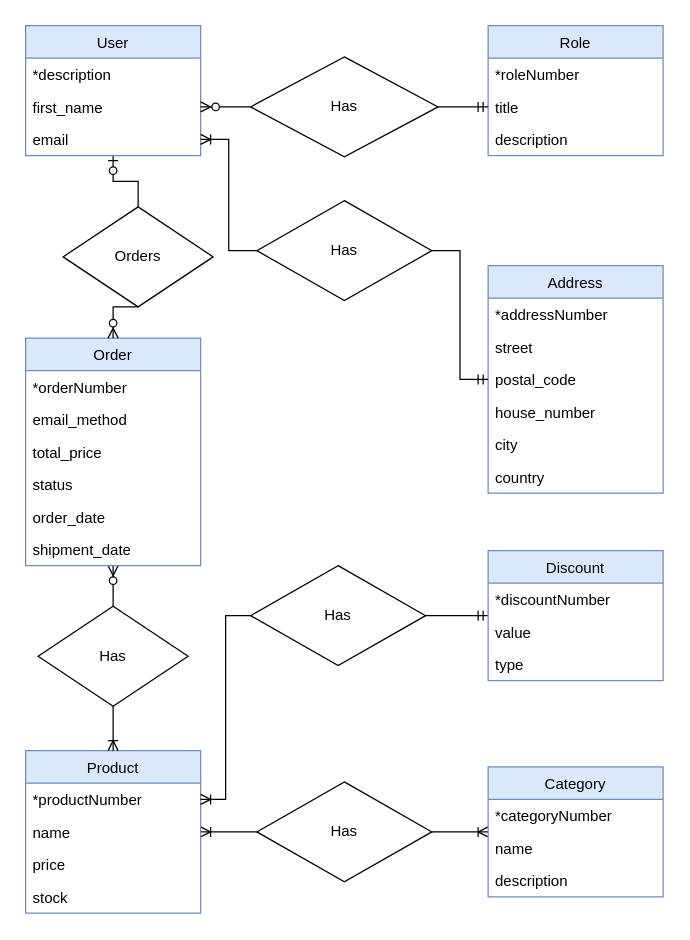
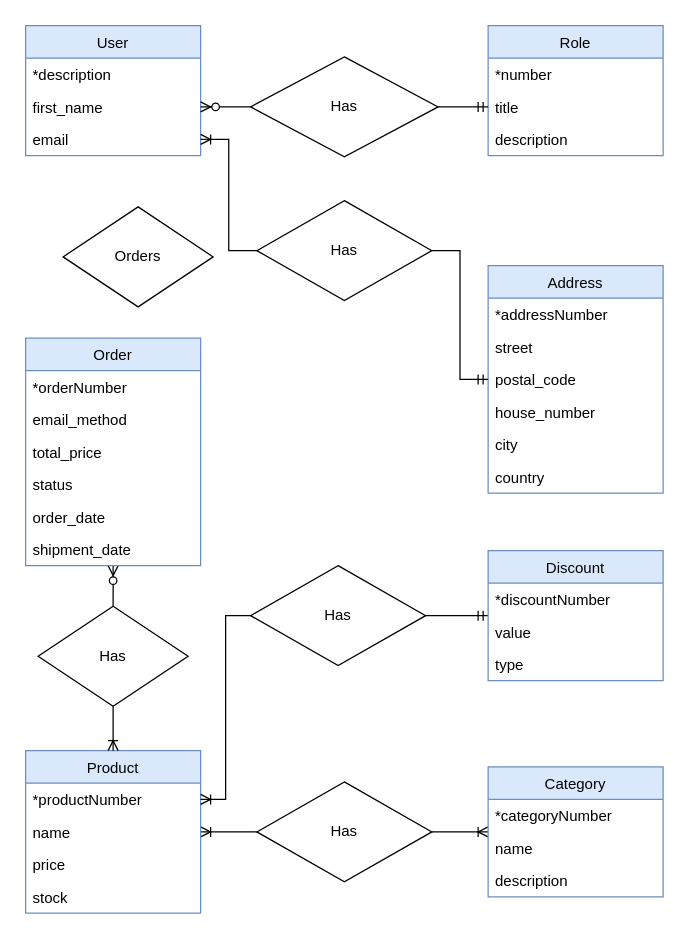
  <mxCell id="0" />
  <mxCell id="1" parent="0" />
- <mxCell id="2" style="edgeStyle=orthogonalEdgeStyle;rounded=0;orthogonalLoop=1;jettySize=auto;html=1;exitX=0.5;exitY=1;exitDx=0;exitDy=0;entryX=0.5;entryY=0;entryDx=0;entryDy=0;startArrow=ERzeroToOne;startFill=1;endArrow=none;endFill=0;" edge="1" parent="1" source="3" target="23"><mxGeometry relative="1" as="geometry" /></mxCell>
  <mxCell id="3" value="User" style="swimlane;fontStyle=0;childLayout=stackLayout;horizontal=1;startSize=26;fillColor=#dae8fc;horizontalStack=0;resizeParent=1;resizeParentMax=0;resizeLast=0;collapsible=1;marginBottom=0;strokeColor=#6c8ebf;" vertex="1" parent="1"><mxGeometry x="20" y="20" width="140" height="104" as="geometry" /></mxCell>
  <mxCell id="4" value="*description" style="text;strokeColor=none;fillColor=none;align=left;verticalAlign=top;spacingLeft=4;spacingRight=4;overflow=hidden;rotatable=0;points=[[0,0.5],[1,0.5]];portConstraint=eastwest;" vertex="1" parent="3"><mxGeometry y="26" width="140" height="26" as="geometry" /></mxCell>
  <mxCell id="5" value="first_name" style="text;strokeColor=none;fillColor=none;align=left;verticalAlign=top;spacingLeft=4;spacingRight=4;overflow=hidden;rotatable=0;points=[[0,0.5],[1,0.5]];portConstraint=eastwest;" vertex="1" parent="3"><mxGeometry y="52" width="140" height="26" as="geometry" /></mxCell>
  <mxCell id="6" value="email" style="text;strokeColor=none;fillColor=none;align=left;verticalAlign=top;spacingLeft=4;spacingRight=4;overflow=hidden;rotatable=0;points=[[0,0.5],[1,0.5]];portConstraint=eastwest;" vertex="1" parent="3"><mxGeometry y="78" width="140" height="26" as="geometry" /></mxCell>
  <mxCell id="7" value="Role" style="swimlane;fontStyle=0;childLayout=stackLayout;horizontal=1;startSize=26;fillColor=#dae8fc;horizontalStack=0;resizeParent=1;resizeParentMax=0;resizeLast=0;collapsible=1;marginBottom=0;strokeColor=#6c8ebf;" vertex="1" parent="1"><mxGeometry x="390" y="20" width="140" height="104" as="geometry" /></mxCell>
- <mxCell id="8" value="*roleNumber" style="text;strokeColor=none;fillColor=none;align=left;verticalAlign=top;spacingLeft=4;spacingRight=4;overflow=hidden;rotatable=0;points=[[0,0.5],[1,0.5]];portConstraint=eastwest;" vertex="1" parent="7"><mxGeometry y="26" width="140" height="26" as="geometry" /></mxCell>
+ <mxCell id="8" value="*number" style="text;strokeColor=none;fillColor=none;align=left;verticalAlign=top;spacingLeft=4;spacingRight=4;overflow=hidden;rotatable=0;points=[[0,0.5],[1,0.5]];portConstraint=eastwest;" vertex="1" parent="7"><mxGeometry y="26" width="140" height="26" as="geometry" /></mxCell>
  <mxCell id="9" value="title" style="text;strokeColor=none;fillColor=none;align=left;verticalAlign=top;spacingLeft=4;spacingRight=4;overflow=hidden;rotatable=0;points=[[0,0.5],[1,0.5]];portConstraint=eastwest;" vertex="1" parent="7"><mxGeometry y="52" width="140" height="26" as="geometry" /></mxCell>
  <mxCell id="10" value="description" style="text;strokeColor=none;fillColor=none;align=left;verticalAlign=top;spacingLeft=4;spacingRight=4;overflow=hidden;rotatable=0;points=[[0,0.5],[1,0.5]];portConstraint=eastwest;" vertex="1" parent="7"><mxGeometry y="78" width="140" height="26" as="geometry" /></mxCell>
  <mxCell id="11" style="edgeStyle=orthogonalEdgeStyle;rounded=0;orthogonalLoop=1;jettySize=auto;html=1;exitX=1;exitY=0.5;exitDx=0;exitDy=0;entryX=0;entryY=0.5;entryDx=0;entryDy=0;startArrow=none;startFill=0;endArrow=ERmandOne;endFill=0;" edge="1" parent="1" source="12" target="9"><mxGeometry relative="1" as="geometry" /></mxCell>
  <mxCell id="12" value="Has" style="rhombus;whiteSpace=wrap;html=1;" vertex="1" parent="1"><mxGeometry x="200" y="45" width="150" height="80" as="geometry" /></mxCell>
  <mxCell id="13" style="edgeStyle=orthogonalEdgeStyle;rounded=0;orthogonalLoop=1;jettySize=auto;html=1;exitX=1;exitY=0.5;exitDx=0;exitDy=0;entryX=0;entryY=0.5;entryDx=0;entryDy=0;startArrow=ERzeroToMany;startFill=1;endArrow=none;endFill=0;" edge="1" parent="1" source="5" target="12"><mxGeometry relative="1" as="geometry"><mxPoint x="160" y="85" as="sourcePoint" /><mxPoint x="390" y="85" as="targetPoint" /></mxGeometry></mxCell>
  <mxCell id="14" style="edgeStyle=orthogonalEdgeStyle;rounded=0;orthogonalLoop=1;jettySize=auto;html=1;entryX=0.5;entryY=0;entryDx=0;entryDy=0;startArrow=ERzeroToMany;startFill=1;endArrow=none;endFill=0;" edge="1" parent="1" source="15" target="41"><mxGeometry relative="1" as="geometry" /></mxCell>
  <mxCell id="15" value="Order" style="swimlane;fontStyle=0;childLayout=stackLayout;horizontal=1;startSize=26;fillColor=#dae8fc;horizontalStack=0;resizeParent=1;resizeParentMax=0;resizeLast=0;collapsible=1;marginBottom=0;strokeColor=#6c8ebf;" vertex="1" parent="1"><mxGeometry x="20" y="270" width="140" height="182" as="geometry" /></mxCell>
  <mxCell id="16" value="*orderNumber" style="text;strokeColor=none;fillColor=none;align=left;verticalAlign=top;spacingLeft=4;spacingRight=4;overflow=hidden;rotatable=0;points=[[0,0.5],[1,0.5]];portConstraint=eastwest;" vertex="1" parent="15"><mxGeometry y="26" width="140" height="26" as="geometry" /></mxCell>
  <mxCell id="17" value="email_method" style="text;strokeColor=none;fillColor=none;align=left;verticalAlign=top;spacingLeft=4;spacingRight=4;overflow=hidden;rotatable=0;points=[[0,0.5],[1,0.5]];portConstraint=eastwest;" vertex="1" parent="15"><mxGeometry y="52" width="140" height="26" as="geometry" /></mxCell>
  <mxCell id="18" value="total_price" style="text;strokeColor=none;fillColor=none;align=left;verticalAlign=top;spacingLeft=4;spacingRight=4;overflow=hidden;rotatable=0;points=[[0,0.5],[1,0.5]];portConstraint=eastwest;" vertex="1" parent="15"><mxGeometry y="78" width="140" height="26" as="geometry" /></mxCell>
  <mxCell id="19" value="status" style="text;strokeColor=none;fillColor=none;align=left;verticalAlign=top;spacingLeft=4;spacingRight=4;overflow=hidden;rotatable=0;points=[[0,0.5],[1,0.5]];portConstraint=eastwest;" vertex="1" parent="15"><mxGeometry y="104" width="140" height="26" as="geometry" /></mxCell>
  <mxCell id="20" value="order_date" style="text;strokeColor=none;fillColor=none;align=left;verticalAlign=top;spacingLeft=4;spacingRight=4;overflow=hidden;rotatable=0;points=[[0,0.5],[1,0.5]];portConstraint=eastwest;" vertex="1" parent="15"><mxGeometry y="130" width="140" height="26" as="geometry" /></mxCell>
  <mxCell id="21" value="shipment_date" style="text;strokeColor=none;fillColor=none;align=left;verticalAlign=top;spacingLeft=4;spacingRight=4;overflow=hidden;rotatable=0;points=[[0,0.5],[1,0.5]];portConstraint=eastwest;" vertex="1" parent="15"><mxGeometry y="156" width="140" height="26" as="geometry" /></mxCell>
- <mxCell id="22" style="edgeStyle=orthogonalEdgeStyle;rounded=0;orthogonalLoop=1;jettySize=auto;html=1;exitX=0.5;exitY=1;exitDx=0;exitDy=0;entryX=0.5;entryY=0;entryDx=0;entryDy=0;startArrow=none;startFill=0;endArrow=ERzeroToMany;endFill=1;" edge="1" parent="1" source="23" target="15"><mxGeometry relative="1" as="geometry" /></mxCell>
  <mxCell id="23" value="Orders" style="rhombus;whiteSpace=wrap;html=1;" vertex="1" parent="1"><mxGeometry x="50" y="165" width="120" height="80" as="geometry" /></mxCell>
  <mxCell id="24" value="Address" style="swimlane;fontStyle=0;childLayout=stackLayout;horizontal=1;startSize=26;fillColor=#dae8fc;horizontalStack=0;resizeParent=1;resizeParentMax=0;resizeLast=0;collapsible=1;marginBottom=0;strokeColor=#6c8ebf;" vertex="1" parent="1"><mxGeometry x="390" y="212" width="140" height="182" as="geometry" /></mxCell>
  <mxCell id="25" value="*addressNumber" style="text;strokeColor=none;fillColor=none;align=left;verticalAlign=top;spacingLeft=4;spacingRight=4;overflow=hidden;rotatable=0;points=[[0,0.5],[1,0.5]];portConstraint=eastwest;" vertex="1" parent="24"><mxGeometry y="26" width="140" height="26" as="geometry" /></mxCell>
  <mxCell id="26" value="street" style="text;strokeColor=none;fillColor=none;align=left;verticalAlign=top;spacingLeft=4;spacingRight=4;overflow=hidden;rotatable=0;points=[[0,0.5],[1,0.5]];portConstraint=eastwest;" vertex="1" parent="24"><mxGeometry y="52" width="140" height="26" as="geometry" /></mxCell>
  <mxCell id="27" value="postal_code" style="text;strokeColor=none;fillColor=none;align=left;verticalAlign=top;spacingLeft=4;spacingRight=4;overflow=hidden;rotatable=0;points=[[0,0.5],[1,0.5]];portConstraint=eastwest;" vertex="1" parent="24"><mxGeometry y="78" width="140" height="26" as="geometry" /></mxCell>
  <mxCell id="28" value="house_number" style="text;strokeColor=none;fillColor=none;align=left;verticalAlign=top;spacingLeft=4;spacingRight=4;overflow=hidden;rotatable=0;points=[[0,0.5],[1,0.5]];portConstraint=eastwest;" vertex="1" parent="24"><mxGeometry y="104" width="140" height="26" as="geometry" /></mxCell>
  <mxCell id="29" value="city" style="text;strokeColor=none;fillColor=none;align=left;verticalAlign=top;spacingLeft=4;spacingRight=4;overflow=hidden;rotatable=0;points=[[0,0.5],[1,0.5]];portConstraint=eastwest;" vertex="1" parent="24"><mxGeometry y="130" width="140" height="26" as="geometry" /></mxCell>
  <mxCell id="30" value="country" style="text;strokeColor=none;fillColor=none;align=left;verticalAlign=top;spacingLeft=4;spacingRight=4;overflow=hidden;rotatable=0;points=[[0,0.5],[1,0.5]];portConstraint=eastwest;" vertex="1" parent="24"><mxGeometry y="156" width="140" height="26" as="geometry" /></mxCell>
  <mxCell id="31" style="edgeStyle=orthogonalEdgeStyle;rounded=0;orthogonalLoop=1;jettySize=auto;html=1;exitX=1;exitY=0.5;exitDx=0;exitDy=0;entryX=0;entryY=0.5;entryDx=0;entryDy=0;startArrow=none;startFill=0;endArrow=ERmandOne;endFill=0;" edge="1" parent="1" source="32" target="27"><mxGeometry relative="1" as="geometry" /></mxCell>
  <mxCell id="32" value="Has" style="rhombus;whiteSpace=wrap;html=1;" vertex="1" parent="1"><mxGeometry x="205" y="160" width="140" height="80" as="geometry" /></mxCell>
  <mxCell id="33" style="edgeStyle=orthogonalEdgeStyle;rounded=0;orthogonalLoop=1;jettySize=auto;html=1;exitX=1;exitY=0.5;exitDx=0;exitDy=0;entryX=0;entryY=0.5;entryDx=0;entryDy=0;startArrow=ERoneToMany;startFill=0;endArrow=none;endFill=0;" edge="1" parent="1" source="6" target="32"><mxGeometry relative="1" as="geometry" /></mxCell>
  <mxCell id="34" style="edgeStyle=orthogonalEdgeStyle;rounded=0;orthogonalLoop=1;jettySize=auto;html=1;entryX=0;entryY=0.5;entryDx=0;entryDy=0;startArrow=ERoneToMany;startFill=0;endArrow=none;endFill=0;" edge="1" parent="1" source="35" target="53"><mxGeometry relative="1" as="geometry" /></mxCell>
  <mxCell id="35" value="Product" style="swimlane;fontStyle=0;childLayout=stackLayout;horizontal=1;startSize=26;fillColor=#dae8fc;horizontalStack=0;resizeParent=1;resizeParentMax=0;resizeLast=0;collapsible=1;marginBottom=0;strokeColor=#6c8ebf;" vertex="1" parent="1"><mxGeometry x="20" y="600" width="140" height="130" as="geometry" /></mxCell>
  <mxCell id="36" value="*productNumber" style="text;strokeColor=none;fillColor=none;align=left;verticalAlign=top;spacingLeft=4;spacingRight=4;overflow=hidden;rotatable=0;points=[[0,0.5],[1,0.5]];portConstraint=eastwest;" vertex="1" parent="35"><mxGeometry y="26" width="140" height="26" as="geometry" /></mxCell>
  <mxCell id="37" value="name" style="text;strokeColor=none;fillColor=none;align=left;verticalAlign=top;spacingLeft=4;spacingRight=4;overflow=hidden;rotatable=0;points=[[0,0.5],[1,0.5]];portConstraint=eastwest;" vertex="1" parent="35"><mxGeometry y="52" width="140" height="26" as="geometry" /></mxCell>
  <mxCell id="38" value="price" style="text;strokeColor=none;fillColor=none;align=left;verticalAlign=top;spacingLeft=4;spacingRight=4;overflow=hidden;rotatable=0;points=[[0,0.5],[1,0.5]];portConstraint=eastwest;" vertex="1" parent="35"><mxGeometry y="78" width="140" height="26" as="geometry" /></mxCell>
  <mxCell id="39" value="stock" style="text;strokeColor=none;fillColor=none;align=left;verticalAlign=top;spacingLeft=4;spacingRight=4;overflow=hidden;rotatable=0;points=[[0,0.5],[1,0.5]];portConstraint=eastwest;" vertex="1" parent="35"><mxGeometry y="104" width="140" height="26" as="geometry" /></mxCell>
  <mxCell id="40" style="edgeStyle=orthogonalEdgeStyle;rounded=0;orthogonalLoop=1;jettySize=auto;html=1;entryX=0.5;entryY=0;entryDx=0;entryDy=0;startArrow=none;startFill=0;endArrow=ERoneToMany;endFill=0;" edge="1" parent="1" source="41" target="35"><mxGeometry relative="1" as="geometry" /></mxCell>
  <mxCell id="41" value="Has" style="rhombus;whiteSpace=wrap;html=1;" vertex="1" parent="1"><mxGeometry x="30" y="484.5" width="120" height="80" as="geometry" /></mxCell>
  <mxCell id="42" style="edgeStyle=orthogonalEdgeStyle;rounded=0;orthogonalLoop=1;jettySize=auto;html=1;entryX=1;entryY=0.5;entryDx=0;entryDy=0;startArrow=ERmandOne;startFill=0;endArrow=none;endFill=0;" edge="1" parent="1" source="43" target="52"><mxGeometry relative="1" as="geometry" /></mxCell>
  <mxCell id="43" value="Discount" style="swimlane;fontStyle=0;childLayout=stackLayout;horizontal=1;startSize=26;fillColor=#dae8fc;horizontalStack=0;resizeParent=1;resizeParentMax=0;resizeLast=0;collapsible=1;marginBottom=0;strokeColor=#6c8ebf;" vertex="1" parent="1"><mxGeometry x="390" y="440" width="140" height="104" as="geometry" /></mxCell>
  <mxCell id="44" value="*discountNumber" style="text;strokeColor=none;fillColor=none;align=left;verticalAlign=top;spacingLeft=4;spacingRight=4;overflow=hidden;rotatable=0;points=[[0,0.5],[1,0.5]];portConstraint=eastwest;" vertex="1" parent="43"><mxGeometry y="26" width="140" height="26" as="geometry" /></mxCell>
  <mxCell id="45" value="value" style="text;strokeColor=none;fillColor=none;align=left;verticalAlign=top;spacingLeft=4;spacingRight=4;overflow=hidden;rotatable=0;points=[[0,0.5],[1,0.5]];portConstraint=eastwest;" vertex="1" parent="43"><mxGeometry y="52" width="140" height="26" as="geometry" /></mxCell>
  <mxCell id="46" value="type" style="text;strokeColor=none;fillColor=none;align=left;verticalAlign=top;spacingLeft=4;spacingRight=4;overflow=hidden;rotatable=0;points=[[0,0.5],[1,0.5]];portConstraint=eastwest;" vertex="1" parent="43"><mxGeometry y="78" width="140" height="26" as="geometry" /></mxCell>
  <mxCell id="47" style="edgeStyle=orthogonalEdgeStyle;rounded=0;orthogonalLoop=1;jettySize=auto;html=1;entryX=1;entryY=0.5;entryDx=0;entryDy=0;startArrow=ERoneToMany;startFill=0;endArrow=none;endFill=0;" edge="1" parent="1" source="48" target="53"><mxGeometry relative="1" as="geometry" /></mxCell>
  <mxCell id="48" value="Category" style="swimlane;fontStyle=0;childLayout=stackLayout;horizontal=1;startSize=26;fillColor=#dae8fc;horizontalStack=0;resizeParent=1;resizeParentMax=0;resizeLast=0;collapsible=1;marginBottom=0;strokeColor=#6c8ebf;" vertex="1" parent="1"><mxGeometry x="390" y="613" width="140" height="104" as="geometry" /></mxCell>
  <mxCell id="49" value="*categoryNumber" style="text;strokeColor=none;fillColor=none;align=left;verticalAlign=top;spacingLeft=4;spacingRight=4;overflow=hidden;rotatable=0;points=[[0,0.5],[1,0.5]];portConstraint=eastwest;" vertex="1" parent="48"><mxGeometry y="26" width="140" height="26" as="geometry" /></mxCell>
  <mxCell id="50" value="name" style="text;strokeColor=none;fillColor=none;align=left;verticalAlign=top;spacingLeft=4;spacingRight=4;overflow=hidden;rotatable=0;points=[[0,0.5],[1,0.5]];portConstraint=eastwest;" vertex="1" parent="48"><mxGeometry y="52" width="140" height="26" as="geometry" /></mxCell>
  <mxCell id="51" value="description" style="text;strokeColor=none;fillColor=none;align=left;verticalAlign=top;spacingLeft=4;spacingRight=4;overflow=hidden;rotatable=0;points=[[0,0.5],[1,0.5]];portConstraint=eastwest;" vertex="1" parent="48"><mxGeometry y="78" width="140" height="26" as="geometry" /></mxCell>
  <mxCell id="52" value="Has" style="rhombus;whiteSpace=wrap;html=1;" vertex="1" parent="1"><mxGeometry x="200" y="452" width="140" height="80" as="geometry" /></mxCell>
  <mxCell id="53" value="Has" style="rhombus;whiteSpace=wrap;html=1;" vertex="1" parent="1"><mxGeometry x="205" y="625" width="140" height="80" as="geometry" /></mxCell>
  <mxCell id="54" style="edgeStyle=orthogonalEdgeStyle;rounded=0;orthogonalLoop=1;jettySize=auto;html=1;exitX=1;exitY=0.5;exitDx=0;exitDy=0;entryX=0;entryY=0.5;entryDx=0;entryDy=0;startArrow=ERoneToMany;startFill=0;endArrow=none;endFill=0;" edge="1" parent="1" source="36" target="52"><mxGeometry relative="1" as="geometry" /></mxCell>
